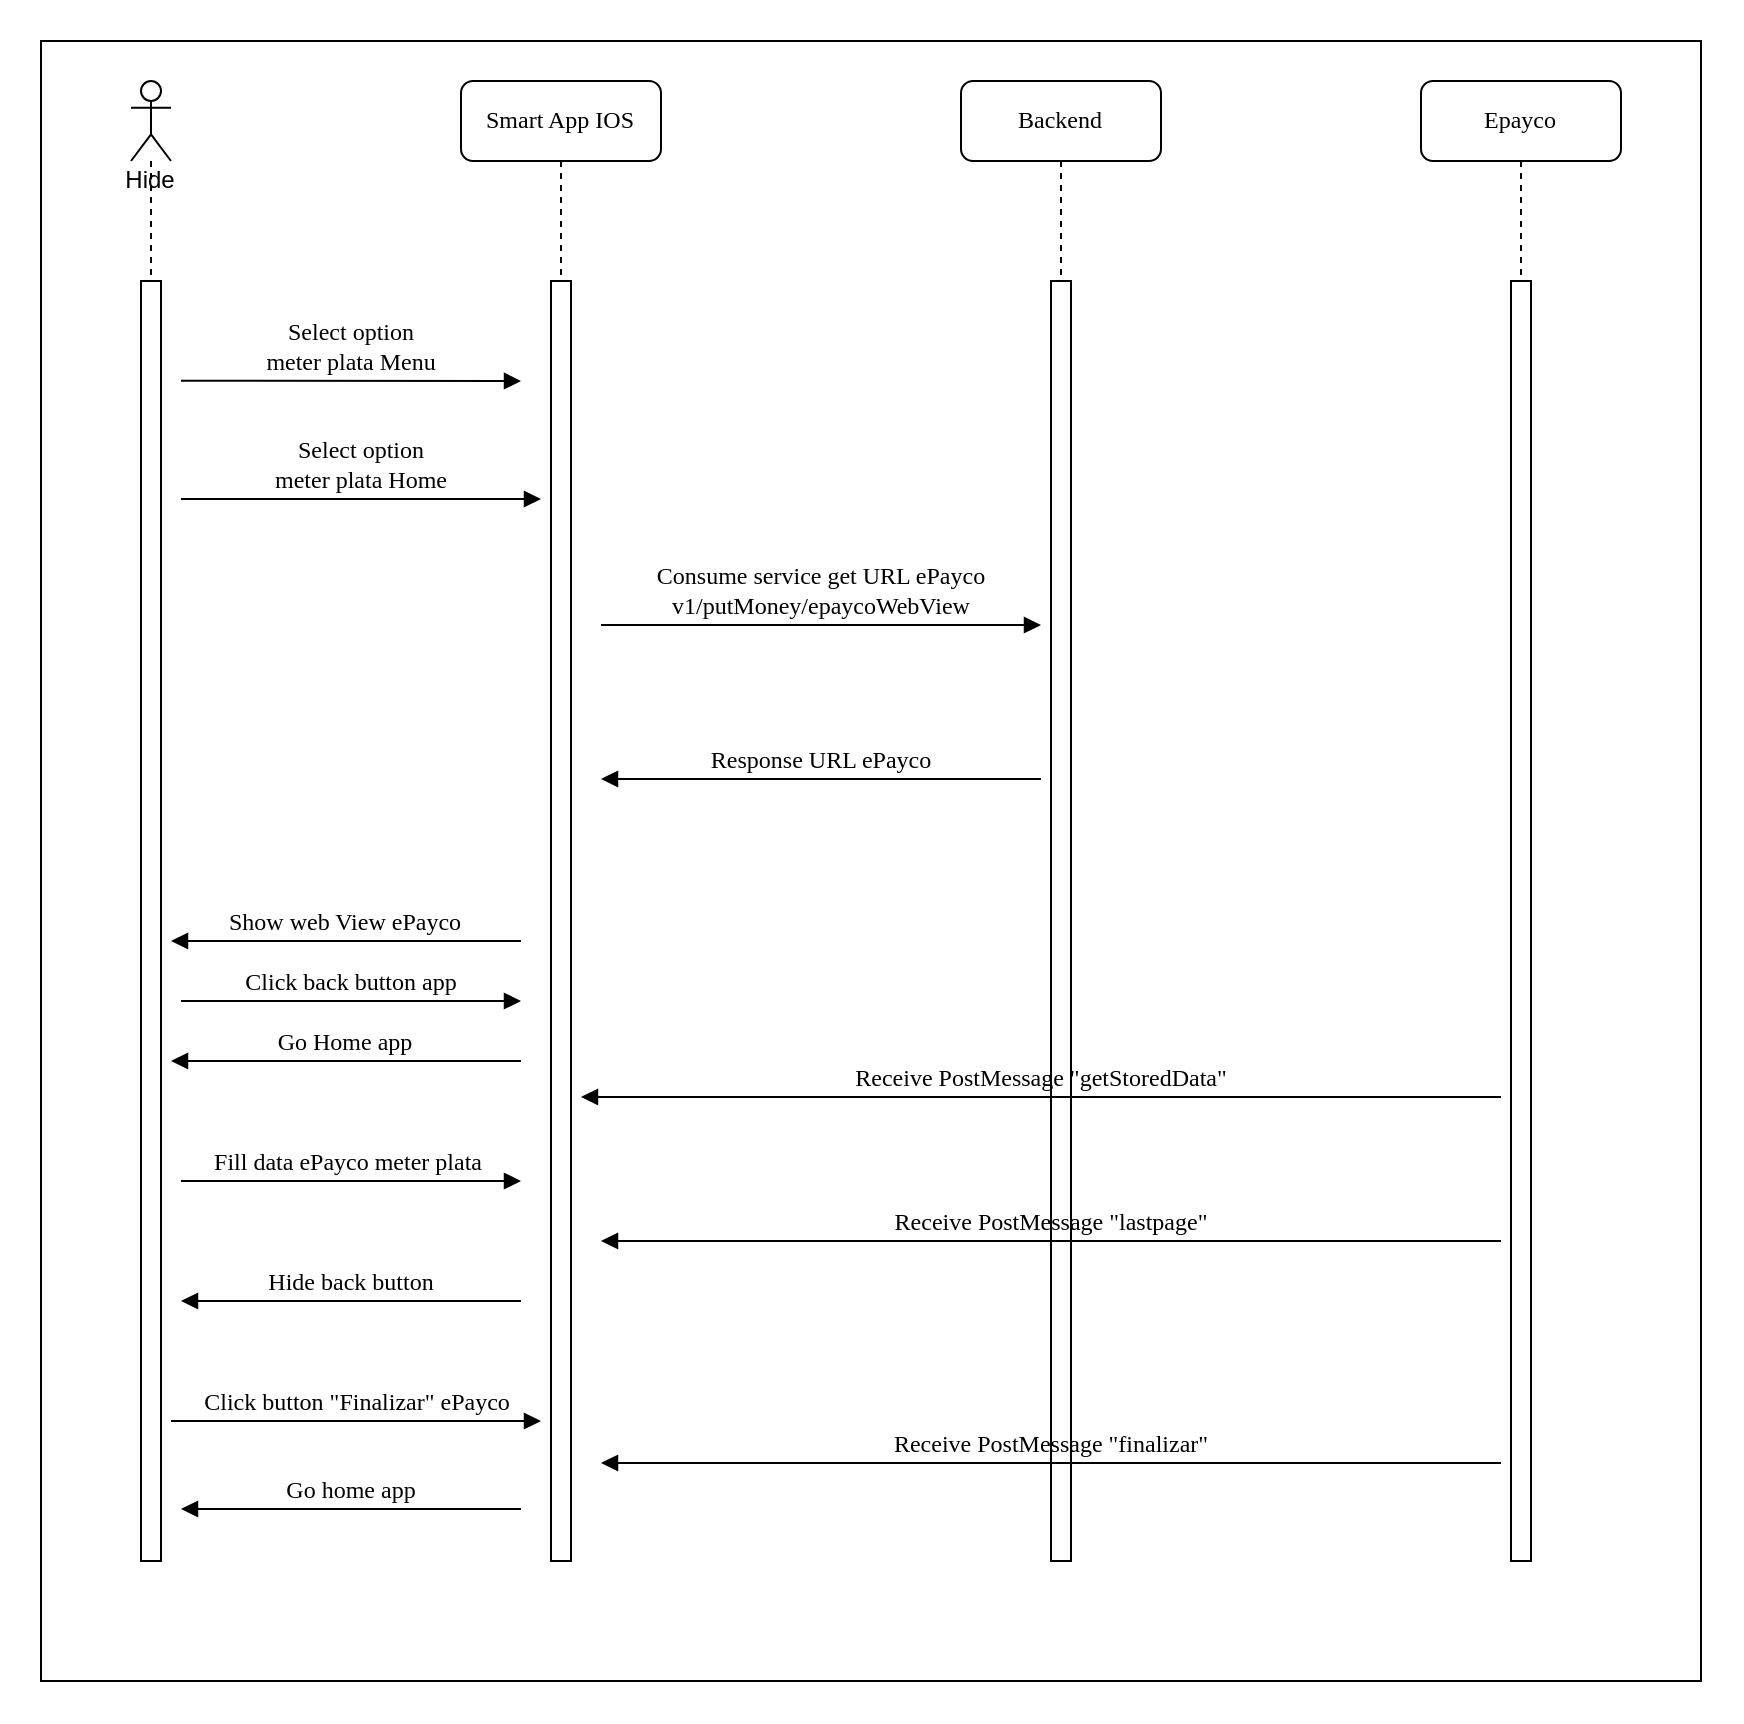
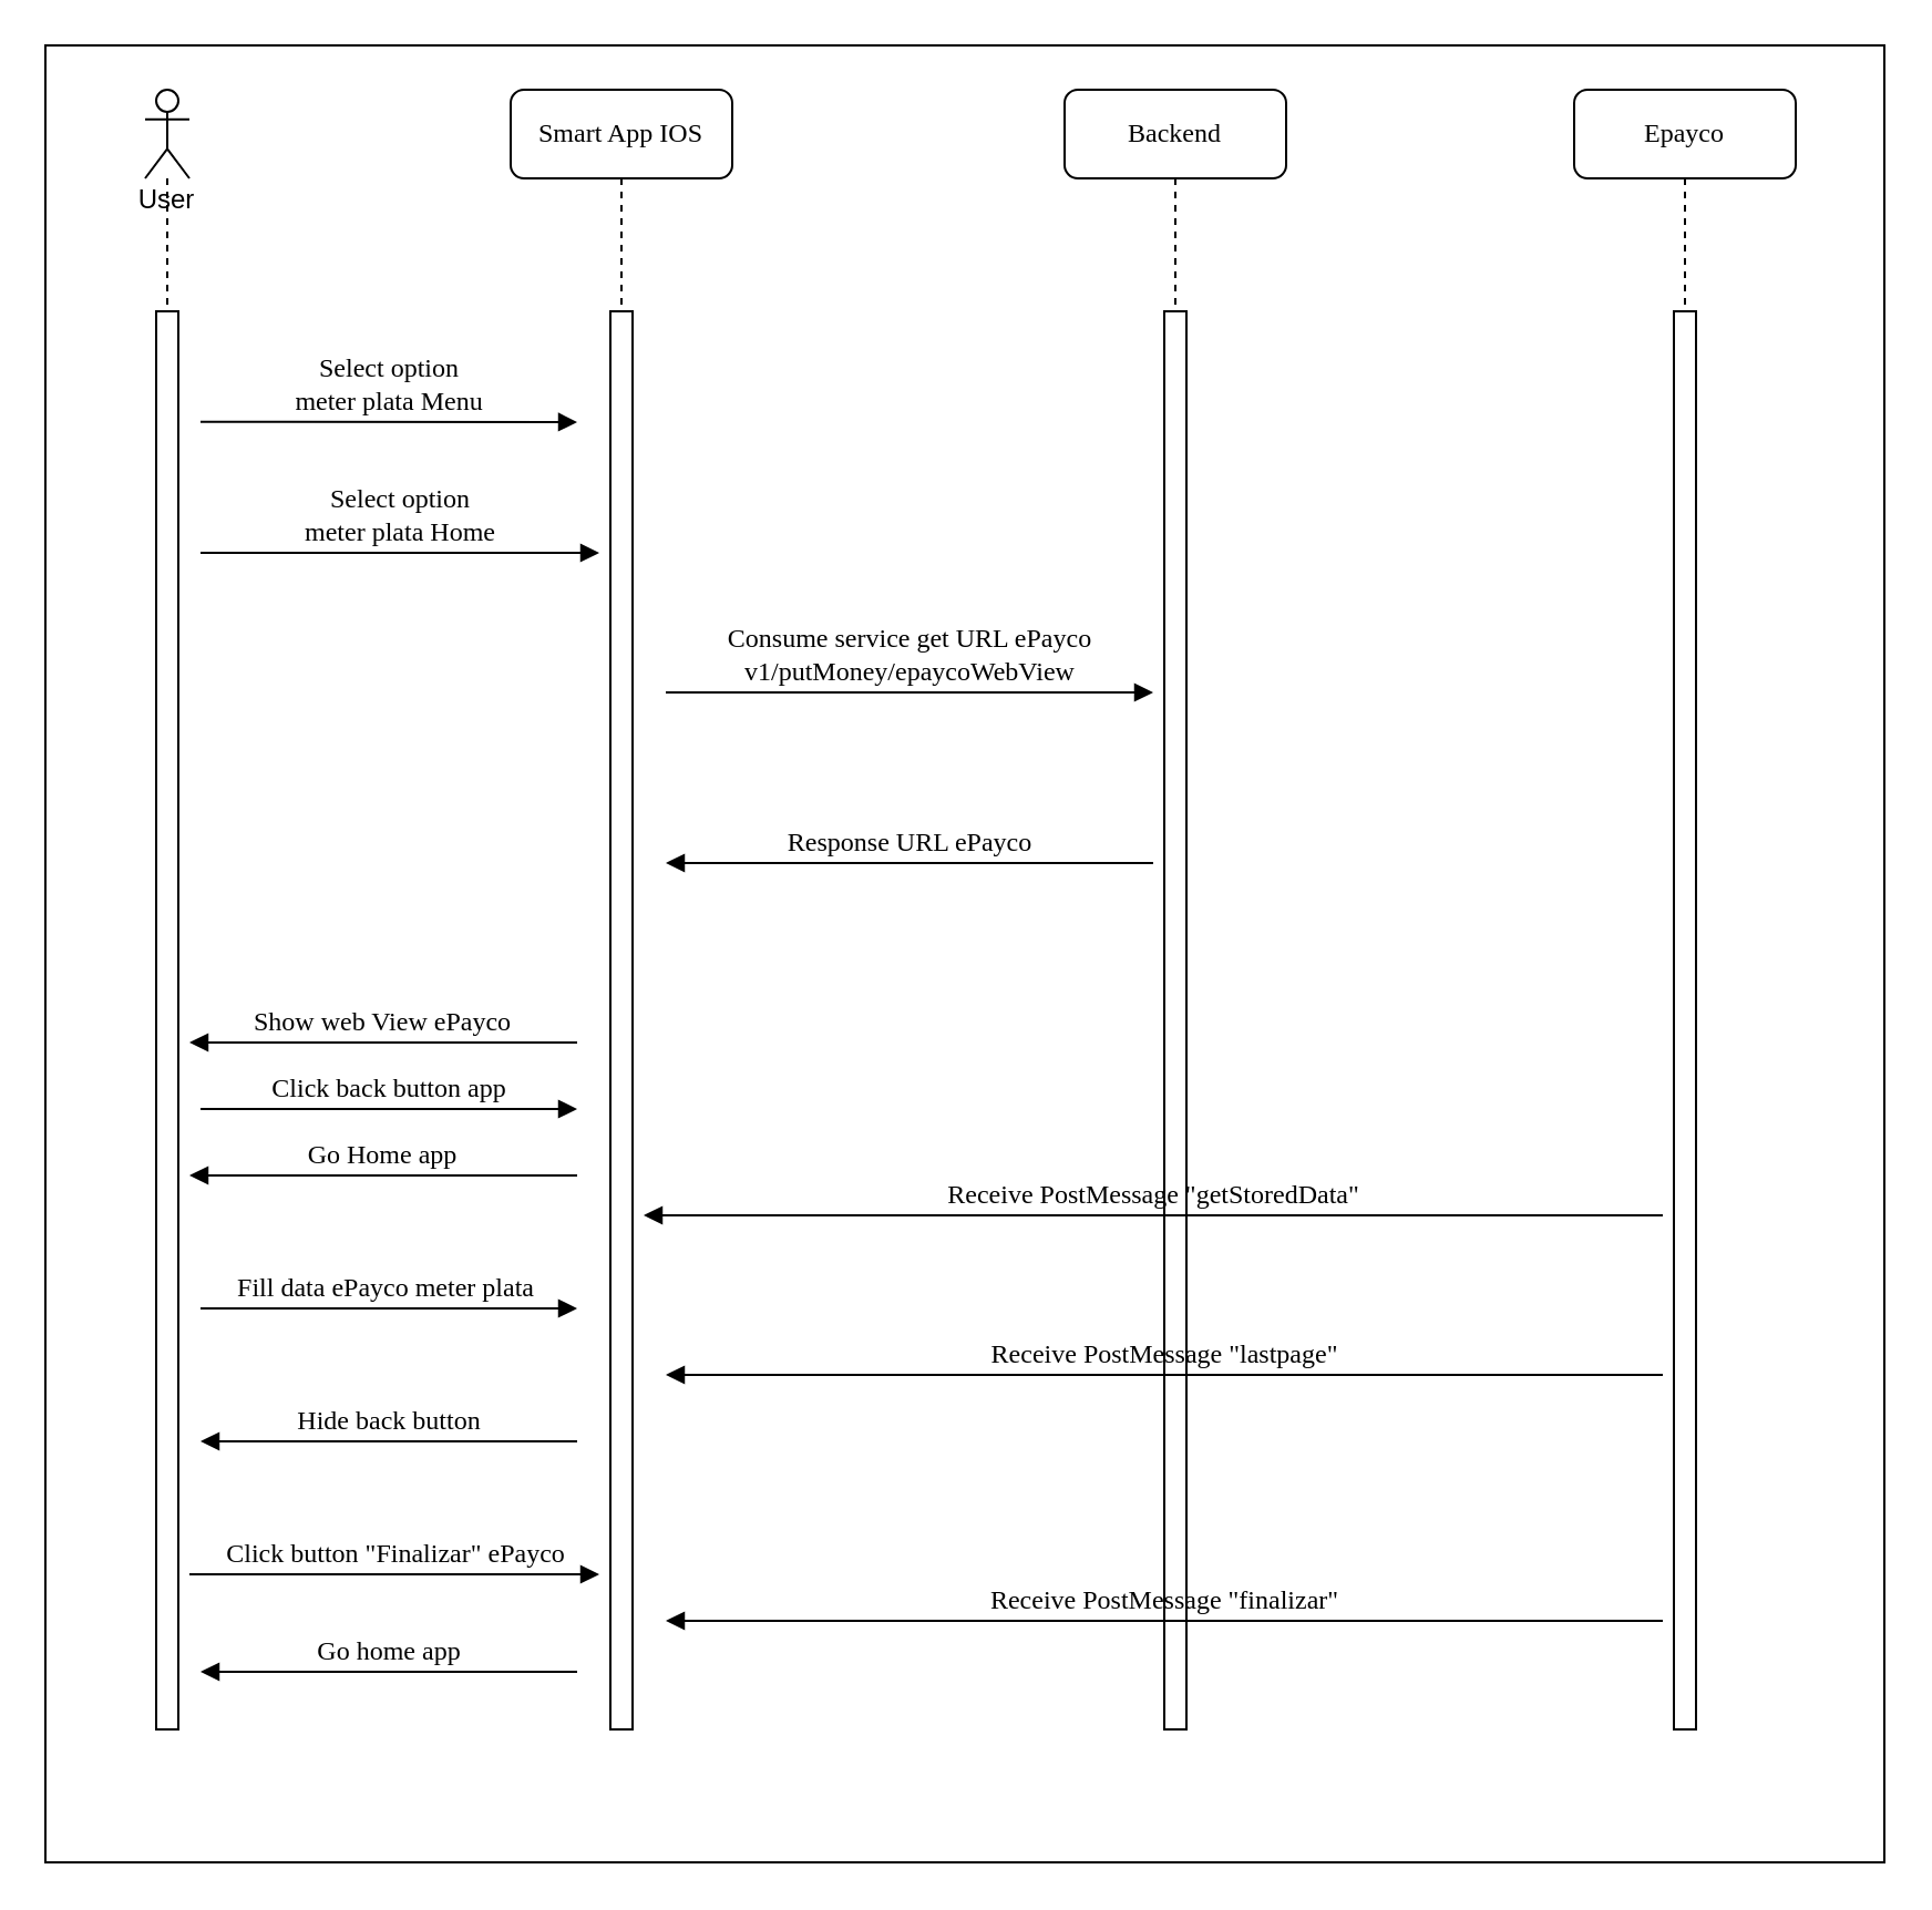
  <mxCell id="0" />
  <mxCell id="1" parent="0" />
  <mxCell id="2" value="" style="rounded=0;whiteSpace=wrap;html=1;" parent="1" vertex="1"><mxGeometry width="830" height="820" as="geometry" x="20" y="20" /></mxCell>
- <mxCell id="3" value="Hide" style="shape=umlLifeline;participant=umlActor;perimeter=lifelinePerimeter;whiteSpace=wrap;html=1;container=1;collapsible=0;recursiveResize=0;verticalAlign=top;spacingTop=36;outlineConnect=0;" parent="1" vertex="1"><mxGeometry x="65" y="40" width="20" height="300" as="geometry" /></mxCell>
+ <mxCell id="3" value="User" style="shape=umlLifeline;participant=umlActor;perimeter=lifelinePerimeter;whiteSpace=wrap;html=1;container=1;collapsible=0;recursiveResize=0;verticalAlign=top;spacingTop=36;outlineConnect=0;" parent="1" vertex="1"><mxGeometry x="65" y="40" width="20" height="300" as="geometry" /></mxCell>
  <mxCell id="4" value="Smart App IOS" style="shape=umlLifeline;perimeter=lifelinePerimeter;whiteSpace=wrap;html=1;container=1;collapsible=0;recursiveResize=0;outlineConnect=0;rounded=1;shadow=0;comic=0;labelBackgroundColor=none;strokeWidth=1;fontFamily=Verdana;fontSize=12;align=center;" parent="1" vertex="1"><mxGeometry x="230" y="40" width="100" height="740" as="geometry" /></mxCell>
  <mxCell id="5" value="" style="html=1;points=[];perimeter=orthogonalPerimeter;rounded=0;shadow=0;comic=0;labelBackgroundColor=none;strokeWidth=1;fontFamily=Verdana;fontSize=12;align=center;" parent="4" vertex="1"><mxGeometry x="45" y="100" width="10" height="640" as="geometry" /></mxCell>
  <mxCell id="6" value="Backend" style="shape=umlLifeline;perimeter=lifelinePerimeter;whiteSpace=wrap;html=1;container=1;collapsible=0;recursiveResize=0;outlineConnect=0;rounded=1;shadow=0;comic=0;labelBackgroundColor=none;strokeWidth=1;fontFamily=Verdana;fontSize=12;align=center;" parent="1" vertex="1"><mxGeometry x="480" y="40" width="100" height="740" as="geometry" /></mxCell>
  <mxCell id="7" value="" style="html=1;points=[];perimeter=orthogonalPerimeter;rounded=0;shadow=0;comic=0;labelBackgroundColor=none;strokeWidth=1;fontFamily=Verdana;fontSize=12;align=center;" parent="6" vertex="1"><mxGeometry x="45" y="100" width="10" height="640" as="geometry" /></mxCell>
  <mxCell id="8" value="Epayco" style="shape=umlLifeline;perimeter=lifelinePerimeter;whiteSpace=wrap;html=1;container=1;collapsible=0;recursiveResize=0;outlineConnect=0;rounded=1;shadow=0;comic=0;labelBackgroundColor=none;strokeWidth=1;fontFamily=Verdana;fontSize=12;align=center;" parent="1" vertex="1"><mxGeometry x="710" y="40" width="100" height="740" as="geometry" /></mxCell>
  <mxCell id="9" value="" style="html=1;points=[];perimeter=orthogonalPerimeter;rounded=0;shadow=0;comic=0;labelBackgroundColor=none;strokeWidth=1;fontFamily=Verdana;fontSize=12;align=center;" parent="8" vertex="1"><mxGeometry x="45" y="100" width="10" height="640" as="geometry" /></mxCell>
  <mxCell id="10" value="Select option&lt;br&gt;meter plata Menu" style="html=1;verticalAlign=bottom;endArrow=block;labelBackgroundColor=none;fontFamily=Verdana;fontSize=12;edgeStyle=elbowEdgeStyle;elbow=vertical;" parent="1" edge="1"><mxGeometry relative="1" as="geometry"><mxPoint x="90" y="189.83" as="sourcePoint" /><mxPoint x="260" y="189.83" as="targetPoint" /></mxGeometry></mxCell>
  <mxCell id="11" value="Select option&lt;br&gt;meter plata Home" style="html=1;verticalAlign=bottom;endArrow=block;labelBackgroundColor=none;fontFamily=Verdana;fontSize=12;edgeStyle=elbowEdgeStyle;elbow=vertical;" parent="1" edge="1"><mxGeometry relative="1" as="geometry"><mxPoint x="90" y="249" as="sourcePoint" /><mxPoint x="270" y="249" as="targetPoint" /></mxGeometry></mxCell>
  <mxCell id="12" value="Consume service get URL ePayco&lt;br&gt;v1/putMoney/epaycoWebView" style="html=1;verticalAlign=bottom;endArrow=block;labelBackgroundColor=none;fontFamily=Verdana;fontSize=12;edgeStyle=elbowEdgeStyle;elbow=vertical;" parent="1" edge="1"><mxGeometry relative="1" as="geometry"><mxPoint x="300" y="312" as="sourcePoint" /><mxPoint x="520" y="312" as="targetPoint" /><Array as="points" /></mxGeometry></mxCell>
  <mxCell id="13" value="Response URL ePayco" style="html=1;verticalAlign=bottom;endArrow=block;labelBackgroundColor=none;fontFamily=Verdana;fontSize=12;edgeStyle=elbowEdgeStyle;elbow=vertical;" parent="1" edge="1"><mxGeometry relative="1" as="geometry"><mxPoint x="520" y="389" as="sourcePoint" /><mxPoint x="300" y="389" as="targetPoint" /></mxGeometry></mxCell>
  <mxCell id="14" value="" style="html=1;points=[];perimeter=orthogonalPerimeter;rounded=0;shadow=0;comic=0;labelBackgroundColor=none;strokeWidth=1;fontFamily=Verdana;fontSize=12;align=center;" parent="1" vertex="1"><mxGeometry x="70" y="140" width="10" height="640" as="geometry" /></mxCell>
  <mxCell id="15" value="Show web View ePayco" style="html=1;verticalAlign=bottom;endArrow=block;labelBackgroundColor=none;fontFamily=Verdana;fontSize=12;edgeStyle=elbowEdgeStyle;elbow=vertical;" parent="1" edge="1"><mxGeometry relative="1" as="geometry"><mxPoint x="260" y="470" as="sourcePoint" /><mxPoint x="85" y="470" as="targetPoint" /></mxGeometry></mxCell>
  <mxCell id="16" value="Fill data ePayco meter plata&amp;nbsp;" style="html=1;verticalAlign=bottom;endArrow=block;labelBackgroundColor=none;fontFamily=Verdana;fontSize=12;edgeStyle=elbowEdgeStyle;elbow=vertical;" parent="1" edge="1"><mxGeometry relative="1" as="geometry"><mxPoint x="90" y="590" as="sourcePoint" /><mxPoint x="260" y="590" as="targetPoint" /></mxGeometry></mxCell>
  <mxCell id="17" value="Click button &quot;Finalizar&quot; ePayco" style="html=1;verticalAlign=bottom;endArrow=block;labelBackgroundColor=none;fontFamily=Verdana;fontSize=12;edgeStyle=elbowEdgeStyle;elbow=vertical;" parent="1" edge="1"><mxGeometry relative="1" as="geometry"><mxPoint x="85" y="710" as="sourcePoint" /><mxPoint x="270" y="710" as="targetPoint" /></mxGeometry></mxCell>
  <mxCell id="18" value="Receive PostMessage &quot;finalizar&quot;" style="html=1;verticalAlign=bottom;endArrow=block;labelBackgroundColor=none;fontFamily=Verdana;fontSize=12;edgeStyle=elbowEdgeStyle;elbow=vertical;" parent="1" edge="1"><mxGeometry relative="1" as="geometry"><mxPoint x="750" y="731" as="sourcePoint" /><mxPoint x="300" y="731" as="targetPoint" /></mxGeometry></mxCell>
  <mxCell id="19" value="Receive PostMessage &quot;lastpage&quot;" style="html=1;verticalAlign=bottom;endArrow=block;labelBackgroundColor=none;fontFamily=Verdana;fontSize=12;edgeStyle=elbowEdgeStyle;elbow=vertical;" parent="1" edge="1"><mxGeometry relative="1" as="geometry"><mxPoint x="750" y="620" as="sourcePoint" /><mxPoint x="300" y="620" as="targetPoint" /></mxGeometry></mxCell>
  <mxCell id="20" value="Hide back button" style="html=1;verticalAlign=bottom;endArrow=block;labelBackgroundColor=none;fontFamily=Verdana;fontSize=12;edgeStyle=elbowEdgeStyle;elbow=vertical;" parent="1" edge="1"><mxGeometry relative="1" as="geometry"><mxPoint x="260" y="650" as="sourcePoint" /><mxPoint x="90" y="650" as="targetPoint" /></mxGeometry></mxCell>
  <mxCell id="21" value="Go home app" style="html=1;verticalAlign=bottom;endArrow=block;labelBackgroundColor=none;fontFamily=Verdana;fontSize=12;edgeStyle=elbowEdgeStyle;elbow=vertical;" parent="1" edge="1"><mxGeometry relative="1" as="geometry"><mxPoint x="260" y="754" as="sourcePoint" /><mxPoint x="90" y="754" as="targetPoint" /></mxGeometry></mxCell>
  <mxCell id="22" value="Click back button app" style="html=1;verticalAlign=bottom;endArrow=block;labelBackgroundColor=none;fontFamily=Verdana;fontSize=12;edgeStyle=elbowEdgeStyle;elbow=vertical;" parent="1" edge="1"><mxGeometry relative="1" as="geometry"><mxPoint x="90" y="500" as="sourcePoint" /><mxPoint x="260" y="500" as="targetPoint" /></mxGeometry></mxCell>
  <mxCell id="23" value="Go Home app" style="html=1;verticalAlign=bottom;endArrow=block;labelBackgroundColor=none;fontFamily=Verdana;fontSize=12;edgeStyle=elbowEdgeStyle;elbow=vertical;" parent="1" edge="1"><mxGeometry relative="1" as="geometry"><mxPoint x="260" y="530" as="sourcePoint" /><mxPoint x="85" y="530" as="targetPoint" /></mxGeometry></mxCell>
  <mxCell id="24" value="Receive PostMessage &quot;getStoredData&quot;" style="html=1;verticalAlign=bottom;endArrow=block;labelBackgroundColor=none;fontFamily=Verdana;fontSize=12;edgeStyle=elbowEdgeStyle;elbow=vertical;" parent="1" edge="1"><mxGeometry relative="1" as="geometry"><mxPoint x="750" y="548" as="sourcePoint" /><mxPoint x="290" y="548" as="targetPoint" /></mxGeometry></mxCell>
